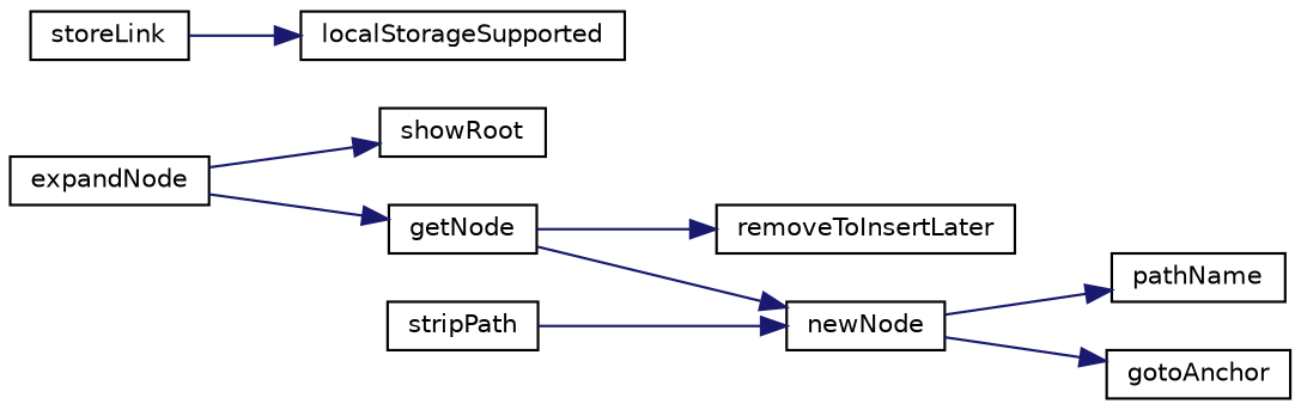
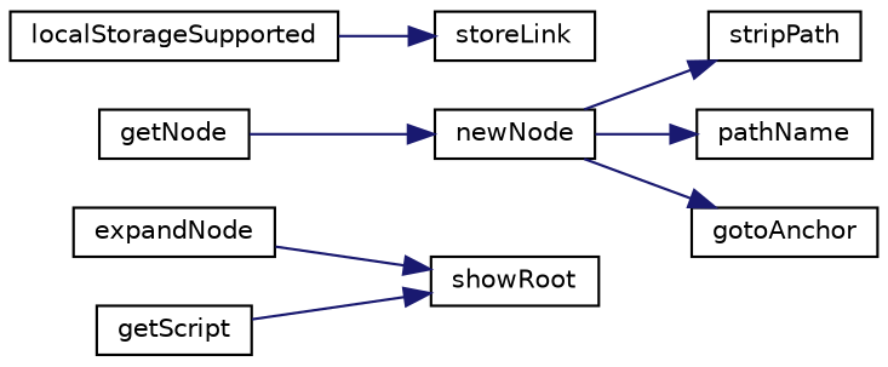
  digraph {
    rankdir=LR
    node [color=black fillcolor=white fontname=Helvetica fontsize=10 shape=record style=filled]
    edge [color=midnightblue fontname=Helvetica fontsize=10 labelfontname=Helvetica labelfontsize=10 style=solid]
    n1 [height=0.2 label=expandNode width=0.4]
    n2 [height=0.2 label=showRoot width=0.4]
    n3 [height=0.2 label=getNode width=0.4]
-   n5 [height=0.2 label=removeToInsertLater width=0.4]
+   n4 [height=0.2 label=getScript width=0.4]
    n6 [height=0.2 label=newNode width=0.4]
    n7 [height=0.2 label=stripPath width=0.4]
    n8 [height=0.2 label=pathName width=0.4]
    n9 [height=0.2 label=gotoAnchor width=0.4]
    n10 [height=0.2 label=storeLink width=0.4]
    n11 [height=0.2 label=localStorageSupported width=0.4]
    n1 -> n2
-   n1 -> n3
-   n3 -> n5
    n3 -> n6
-   n7 -> n6
+   n4 -> n2
+   n6 -> n7
    n6 -> n8
    n6 -> n9
-   n10 -> n11
+   n11 -> n10
  }
